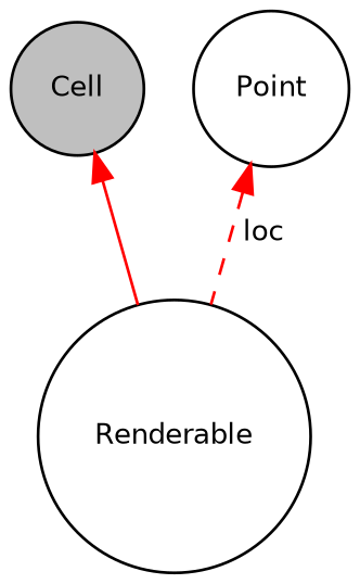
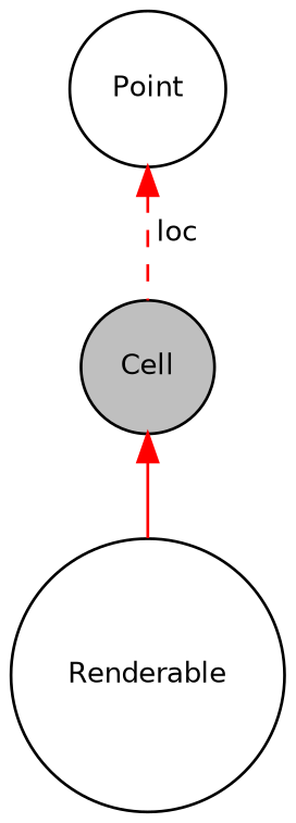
  digraph {
    node [color=black fillcolor=white fontname=Helvetica fontsize=10 shape=circle style=filled]
    edge [color=red dir=back fontname=Helvetica fontsize=10 labelfontname=Helvetica labelfontsize=10]
    n1 [fillcolor=grey75 fontcolor=black height=0.2 label=Cell width=0.4]
    n2 [height=0.2 label=Renderable width=0.4]
    n3 [height=0.2 label=Point width=0.4]
    n1 -> n2 [style=solid]
-   n3 -> n2 [label=" loc" style=dashed]
+   n3 -> n1 [label=" loc" style=dashed]
  }
